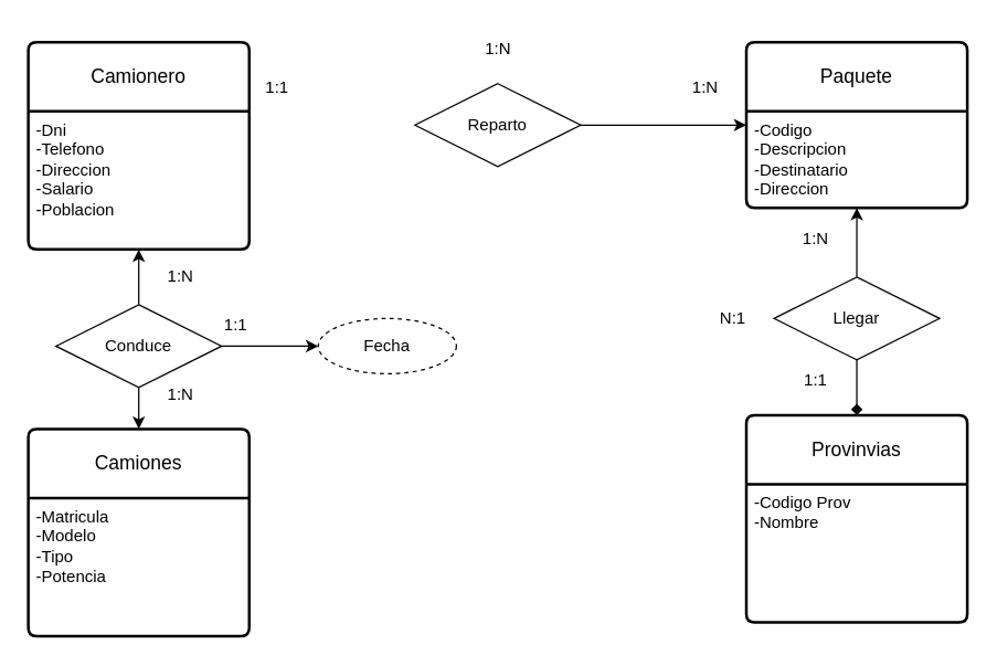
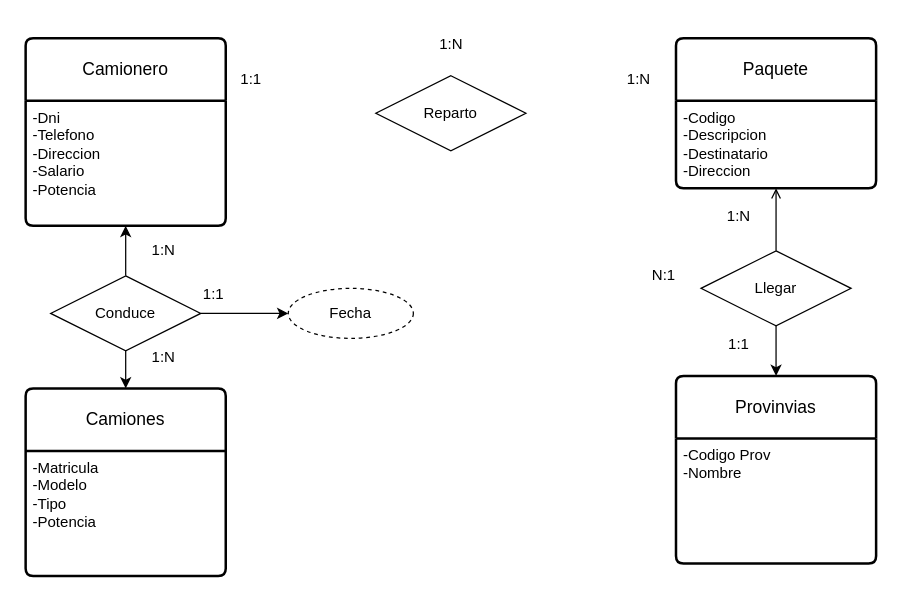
  <mxCell id="0" />
  <mxCell id="1" parent="0" />
  <mxCell id="2" value="Camionero" style="swimlane;childLayout=stackLayout;horizontal=1;startSize=50;horizontalStack=0;rounded=1;fontSize=14;fontStyle=0;strokeWidth=2;resizeParent=0;resizeLast=1;shadow=0;dashed=0;align=center;arcSize=4;whiteSpace=wrap;html=1;" vertex="1" parent="1"><mxGeometry x="20" y="30" width="160" height="150" as="geometry" /></mxCell>
- <mxCell id="3" value="-Dni&lt;br&gt;-Telefono&lt;br&gt;-Direccion&lt;br&gt;-Salario&lt;br&gt;-Poblacion" style="align=left;strokeColor=none;fillColor=none;spacingLeft=4;fontSize=12;verticalAlign=top;resizable=0;rotatable=0;part=1;html=1;" vertex="1" parent="2"><mxGeometry y="50" width="160" height="100" as="geometry" /></mxCell>
+ <mxCell id="3" value="-Dni&lt;br&gt;-Telefono&lt;br&gt;-Direccion&lt;br&gt;-Salario&lt;br&gt;-Potencia" style="align=left;strokeColor=none;fillColor=none;spacingLeft=4;fontSize=12;verticalAlign=top;resizable=0;rotatable=0;part=1;html=1;" vertex="1" parent="2"><mxGeometry y="50" width="160" height="100" as="geometry" /></mxCell>
  <mxCell id="4" value="Paquete" style="swimlane;childLayout=stackLayout;horizontal=1;startSize=50;horizontalStack=0;rounded=1;fontSize=14;fontStyle=0;strokeWidth=2;resizeParent=0;resizeLast=1;shadow=0;dashed=0;align=center;arcSize=4;whiteSpace=wrap;html=1;" vertex="1" parent="1"><mxGeometry x="540" y="30" width="160" height="120" as="geometry" /></mxCell>
  <mxCell id="5" value="-Codigo&lt;br&gt;-Descripcion&lt;br&gt;-Destinatario&lt;br&gt;-Direccion" style="align=left;strokeColor=none;fillColor=none;spacingLeft=4;fontSize=12;verticalAlign=top;resizable=0;rotatable=0;part=1;html=1;" vertex="1" parent="4"><mxGeometry y="50" width="160" height="70" as="geometry" /></mxCell>
- <mxCell id="6" style="edgeStyle=orthogonalEdgeStyle;rounded=0;orthogonalLoop=1;jettySize=auto;html=1;exitX=1;exitY=0.5;exitDx=0;exitDy=0;entryX=0;entryY=0.5;entryDx=0;entryDy=0;" edge="1" parent="1" source="7" target="4"><mxGeometry relative="1" as="geometry" /></mxCell>
  <mxCell id="7" value="Reparto" style="shape=rhombus;perimeter=rhombusPerimeter;whiteSpace=wrap;html=1;align=center;" vertex="1" parent="1"><mxGeometry x="300" y="60" width="120" height="60" as="geometry" /></mxCell>
  <mxCell id="8" value="Provinvias" style="swimlane;childLayout=stackLayout;horizontal=1;startSize=50;horizontalStack=0;rounded=1;fontSize=14;fontStyle=0;strokeWidth=2;resizeParent=0;resizeLast=1;shadow=0;dashed=0;align=center;arcSize=4;whiteSpace=wrap;html=1;" vertex="1" parent="1"><mxGeometry x="540" y="300" width="160" height="150" as="geometry" /></mxCell>
  <mxCell id="9" value="-Codigo Prov&lt;br&gt;-Nombre" style="align=left;strokeColor=none;fillColor=none;spacingLeft=4;fontSize=12;verticalAlign=top;resizable=0;rotatable=0;part=1;html=1;" vertex="1" parent="8"><mxGeometry y="50" width="160" height="100" as="geometry" /></mxCell>
  <mxCell id="10" value="Camiones" style="swimlane;childLayout=stackLayout;horizontal=1;startSize=50;horizontalStack=0;rounded=1;fontSize=14;fontStyle=0;strokeWidth=2;resizeParent=0;resizeLast=1;shadow=0;dashed=0;align=center;arcSize=4;whiteSpace=wrap;html=1;" vertex="1" parent="1"><mxGeometry x="20" y="310" width="160" height="150" as="geometry" /></mxCell>
  <mxCell id="11" value="-Matricula&lt;br&gt;-Modelo&lt;br&gt;-Tipo&lt;br&gt;-Potencia" style="align=left;strokeColor=none;fillColor=none;spacingLeft=4;fontSize=12;verticalAlign=top;resizable=0;rotatable=0;part=1;html=1;" vertex="1" parent="10"><mxGeometry y="50" width="160" height="100" as="geometry" /></mxCell>
- <mxCell id="12" style="edgeStyle=orthogonalEdgeStyle;rounded=0;orthogonalLoop=1;jettySize=auto;html=1;exitX=0.5;exitY=0;exitDx=0;exitDy=0;entryX=0.5;entryY=1;entryDx=0;entryDy=0;" edge="1" parent="1" source="14" target="5"><mxGeometry relative="1" as="geometry" /></mxCell>
- <mxCell id="13" style="edgeStyle=orthogonalEdgeStyle;rounded=0;orthogonalLoop=1;jettySize=auto;html=1;exitX=0.5;exitY=1;exitDx=0;exitDy=0;entryX=0.5;entryY=0;entryDx=0;entryDy=0;endArrow=diamond;" edge="1" parent="1" source="14" target="8"><mxGeometry relative="1" as="geometry" /></mxCell>
+ <mxCell id="12" style="edgeStyle=orthogonalEdgeStyle;rounded=0;orthogonalLoop=1;jettySize=auto;html=1;exitX=0.5;exitY=0;exitDx=0;exitDy=0;entryX=0.5;entryY=1;entryDx=0;entryDy=0;endArrow=open;" edge="1" parent="1" source="14" target="5"><mxGeometry relative="1" as="geometry" /></mxCell>
+ <mxCell id="13" style="edgeStyle=orthogonalEdgeStyle;rounded=0;orthogonalLoop=1;jettySize=auto;html=1;exitX=0.5;exitY=1;exitDx=0;exitDy=0;entryX=0.5;entryY=0;entryDx=0;entryDy=0;" edge="1" parent="1" source="14" target="8"><mxGeometry relative="1" as="geometry" /></mxCell>
  <mxCell id="14" value="Llegar" style="shape=rhombus;perimeter=rhombusPerimeter;whiteSpace=wrap;html=1;align=center;" vertex="1" parent="1"><mxGeometry x="560" y="200" width="120" height="60" as="geometry" /></mxCell>
  <mxCell id="15" style="edgeStyle=orthogonalEdgeStyle;rounded=0;orthogonalLoop=1;jettySize=auto;html=1;exitX=0.5;exitY=0;exitDx=0;exitDy=0;entryX=0.5;entryY=1;entryDx=0;entryDy=0;" edge="1" parent="1" source="18" target="3"><mxGeometry relative="1" as="geometry" /></mxCell>
  <mxCell id="16" style="edgeStyle=orthogonalEdgeStyle;rounded=0;orthogonalLoop=1;jettySize=auto;html=1;exitX=0.5;exitY=1;exitDx=0;exitDy=0;entryX=0.5;entryY=0;entryDx=0;entryDy=0;" edge="1" parent="1" source="18" target="10"><mxGeometry relative="1" as="geometry" /></mxCell>
  <mxCell id="17" style="edgeStyle=orthogonalEdgeStyle;rounded=0;orthogonalLoop=1;jettySize=auto;html=1;exitX=1;exitY=0.5;exitDx=0;exitDy=0;entryX=0;entryY=0.5;entryDx=0;entryDy=0;" edge="1" parent="1" source="18" target="26"><mxGeometry relative="1" as="geometry" /></mxCell>
  <mxCell id="18" value="Conduce" style="shape=rhombus;perimeter=rhombusPerimeter;whiteSpace=wrap;html=1;align=center;" vertex="1" parent="1"><mxGeometry x="40" y="220" width="120" height="60" as="geometry" /></mxCell>
  <mxCell id="19" value="1:N" style="text;html=1;align=center;verticalAlign=middle;resizable=0;points=[];autosize=1;strokeColor=none;fillColor=none;" vertex="1" parent="1"><mxGeometry x="340" y="20" width="40" height="30" as="geometry" /></mxCell>
  <mxCell id="20" value="1:1" style="text;html=1;align=center;verticalAlign=middle;resizable=0;points=[];autosize=1;strokeColor=none;fillColor=none;" vertex="1" parent="1"><mxGeometry x="150" y="220" width="40" height="30" as="geometry" /></mxCell>
- <mxCell id="21" value="N:1" style="text;html=1;align=center;verticalAlign=middle;resizable=0;points=[];autosize=1;strokeColor=none;fillColor=none;" vertex="1" parent="1"><mxGeometry x="510" y="215" width="40" height="30" as="geometry" /></mxCell>
+ <mxCell id="21" value="N:1" style="text;html=1;align=center;verticalAlign=middle;resizable=0;points=[];autosize=1;strokeColor=none;fillColor=none;" vertex="1" parent="1"><mxGeometry x="510" y="205" width="40" height="30" as="geometry" /></mxCell>
  <mxCell id="22" value="1:1" style="text;html=1;align=center;verticalAlign=middle;resizable=0;points=[];autosize=1;strokeColor=none;fillColor=none;" vertex="1" parent="1"><mxGeometry x="180" y="48" width="40" height="30" as="geometry" /></mxCell>
  <mxCell id="23" value="1:N" style="text;html=1;align=center;verticalAlign=middle;resizable=0;points=[];autosize=1;strokeColor=none;fillColor=none;" vertex="1" parent="1"><mxGeometry x="490" y="48" width="40" height="30" as="geometry" /></mxCell>
  <mxCell id="24" value="1:N" style="text;html=1;align=center;verticalAlign=middle;resizable=0;points=[];autosize=1;strokeColor=none;fillColor=none;" vertex="1" parent="1"><mxGeometry x="110" y="185" width="40" height="30" as="geometry" /></mxCell>
  <mxCell id="25" value="1:N" style="text;html=1;align=center;verticalAlign=middle;resizable=0;points=[];autosize=1;strokeColor=none;fillColor=none;" vertex="1" parent="1"><mxGeometry x="110" y="270" width="40" height="30" as="geometry" /></mxCell>
  <mxCell id="26" value="Fecha" style="ellipse;whiteSpace=wrap;html=1;align=center;dashed=1;" vertex="1" parent="1"><mxGeometry x="230" y="230" width="100" height="40" as="geometry" /></mxCell>
  <mxCell id="27" value="1:N" style="text;html=1;align=center;verticalAlign=middle;resizable=0;points=[];autosize=1;strokeColor=none;fillColor=none;" vertex="1" parent="1"><mxGeometry x="570" y="158" width="40" height="30" as="geometry" /></mxCell>
  <mxCell id="28" value="1:1" style="text;html=1;align=center;verticalAlign=middle;resizable=0;points=[];autosize=1;strokeColor=none;fillColor=none;" vertex="1" parent="1"><mxGeometry x="570" y="260" width="40" height="30" as="geometry" /></mxCell>
